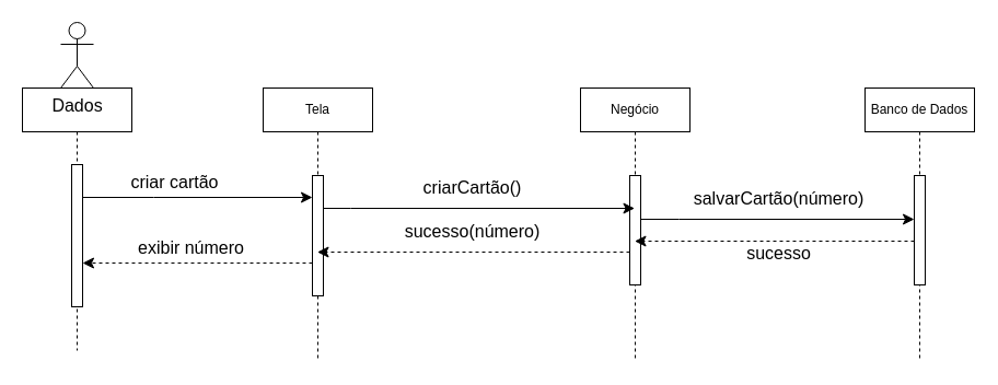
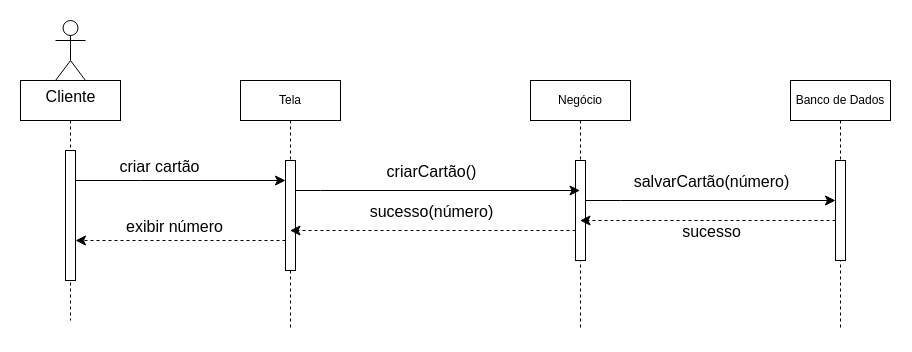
  <mxCell id="0" />
  <mxCell id="1" parent="0" />
  <mxCell id="2" value="" style="shape=umlLifeline;perimeter=lifelinePerimeter;whiteSpace=wrap;html=1;container=0;dropTarget=0;collapsible=0;recursiveResize=0;outlineConnect=0;portConstraint=eastwest;newEdgeStyle={&quot;edgeStyle&quot;:&quot;elbowEdgeStyle&quot;,&quot;elbow&quot;:&quot;vertical&quot;,&quot;curved&quot;:0,&quot;rounded&quot;:0};" vertex="1" parent="1"><mxGeometry x="20" y="80" width="100" height="240" as="geometry" /></mxCell>
  <mxCell id="3" value="" style="html=1;points=[];perimeter=orthogonalPerimeter;outlineConnect=0;targetShapes=umlLifeline;portConstraint=eastwest;newEdgeStyle={&quot;edgeStyle&quot;:&quot;elbowEdgeStyle&quot;,&quot;elbow&quot;:&quot;vertical&quot;,&quot;curved&quot;:0,&quot;rounded&quot;:0};" vertex="1" parent="2"><mxGeometry x="45" y="70" width="10" height="130" as="geometry" /></mxCell>
  <mxCell id="4" value="Tela" style="shape=umlLifeline;perimeter=lifelinePerimeter;whiteSpace=wrap;html=1;container=0;dropTarget=0;collapsible=0;recursiveResize=0;outlineConnect=0;portConstraint=eastwest;newEdgeStyle={&quot;edgeStyle&quot;:&quot;elbowEdgeStyle&quot;,&quot;elbow&quot;:&quot;vertical&quot;,&quot;curved&quot;:0,&quot;rounded&quot;:0};" vertex="1" parent="1"><mxGeometry x="240" y="80" width="100" height="250" as="geometry" /></mxCell>
  <mxCell id="5" value="" style="html=1;points=[];perimeter=orthogonalPerimeter;outlineConnect=0;targetShapes=umlLifeline;portConstraint=eastwest;newEdgeStyle={&quot;edgeStyle&quot;:&quot;elbowEdgeStyle&quot;,&quot;elbow&quot;:&quot;vertical&quot;,&quot;curved&quot;:0,&quot;rounded&quot;:0};" vertex="1" parent="4"><mxGeometry x="45" y="80" width="10" height="110" as="geometry" /></mxCell>
- <mxCell id="6" value="Dados" style="shape=umlActor;verticalLabelPosition=bottom;verticalAlign=top;html=1;outlineConnect=0;fontSize=16;" vertex="1" parent="1"><mxGeometry x="55" y="20" width="30" height="60" as="geometry" /></mxCell>
+ <mxCell id="6" value="Cliente" style="shape=umlActor;verticalLabelPosition=bottom;verticalAlign=top;html=1;outlineConnect=0;fontSize=16;" vertex="1" parent="1"><mxGeometry x="55" y="20" width="30" height="60" as="geometry" /></mxCell>
  <mxCell id="7" value="" style="edgeStyle=elbowEdgeStyle;curved=0;rounded=0;orthogonalLoop=1;jettySize=auto;html=1;elbow=vertical;fontSize=12;startSize=8;endSize=8;" edge="1" parent="1" source="3" target="5"><mxGeometry relative="1" as="geometry"><Array as="points"><mxPoint x="140" y="180" /><mxPoint x="120" y="190" /></Array></mxGeometry></mxCell>
  <mxCell id="8" value="criar cartão" style="edgeLabel;html=1;align=center;verticalAlign=middle;resizable=0;points=[];fontSize=16;" vertex="1" connectable="0" parent="7"><mxGeometry x="-0.383" y="2" relative="1" as="geometry"><mxPoint x="18" y="-13" as="offset" /></mxGeometry></mxCell>
  <mxCell id="9" value="Negócio" style="shape=umlLifeline;perimeter=lifelinePerimeter;whiteSpace=wrap;html=1;container=0;dropTarget=0;collapsible=0;recursiveResize=0;outlineConnect=0;portConstraint=eastwest;newEdgeStyle={&quot;edgeStyle&quot;:&quot;elbowEdgeStyle&quot;,&quot;elbow&quot;:&quot;vertical&quot;,&quot;curved&quot;:0,&quot;rounded&quot;:0};" vertex="1" parent="1"><mxGeometry x="530" y="80" width="100" height="250" as="geometry" /></mxCell>
  <mxCell id="10" value="" style="html=1;points=[];perimeter=orthogonalPerimeter;outlineConnect=0;targetShapes=umlLifeline;portConstraint=eastwest;newEdgeStyle={&quot;edgeStyle&quot;:&quot;elbowEdgeStyle&quot;,&quot;elbow&quot;:&quot;vertical&quot;,&quot;curved&quot;:0,&quot;rounded&quot;:0};" vertex="1" parent="9"><mxGeometry x="45" y="80" width="10" height="100" as="geometry" /></mxCell>
  <mxCell id="11" value="Banco de Dados" style="shape=umlLifeline;perimeter=lifelinePerimeter;whiteSpace=wrap;html=1;container=0;dropTarget=0;collapsible=0;recursiveResize=0;outlineConnect=0;portConstraint=eastwest;newEdgeStyle={&quot;edgeStyle&quot;:&quot;elbowEdgeStyle&quot;,&quot;elbow&quot;:&quot;vertical&quot;,&quot;curved&quot;:0,&quot;rounded&quot;:0};" vertex="1" parent="1"><mxGeometry x="790" y="80" width="100" height="250" as="geometry" /></mxCell>
  <mxCell id="12" value="" style="html=1;points=[];perimeter=orthogonalPerimeter;outlineConnect=0;targetShapes=umlLifeline;portConstraint=eastwest;newEdgeStyle={&quot;edgeStyle&quot;:&quot;elbowEdgeStyle&quot;,&quot;elbow&quot;:&quot;vertical&quot;,&quot;curved&quot;:0,&quot;rounded&quot;:0};" vertex="1" parent="11"><mxGeometry x="45" y="80" width="10" height="100" as="geometry" /></mxCell>
  <mxCell id="13" value="" style="edgeStyle=elbowEdgeStyle;curved=0;rounded=0;orthogonalLoop=1;jettySize=auto;html=1;elbow=horizontal;fontSize=12;startSize=8;endSize=8;" edge="1" parent="1" target="9"><mxGeometry relative="1" as="geometry"><mxPoint x="295" y="190" as="sourcePoint" /><mxPoint x="465" y="190" as="targetPoint" /><Array as="points"><mxPoint x="320" y="190" /><mxPoint x="270" y="190" /></Array></mxGeometry></mxCell>
  <mxCell id="14" value="criarCartão()" style="edgeLabel;html=1;align=center;verticalAlign=middle;resizable=0;points=[];fontSize=16;" vertex="1" connectable="0" parent="13"><mxGeometry x="-0.472" relative="1" as="geometry"><mxPoint x="60" y="-20" as="offset" /></mxGeometry></mxCell>
  <mxCell id="15" value="" style="edgeStyle=elbowEdgeStyle;curved=0;rounded=0;orthogonalLoop=1;jettySize=auto;html=1;elbow=vertical;fontSize=12;startSize=8;endSize=8;dashed=1;" edge="1" parent="1" source="12" target="9"><mxGeometry relative="1" as="geometry"><Array as="points"><mxPoint x="640" y="220" /><mxPoint x="600" y="230" /></Array></mxGeometry></mxCell>
  <mxCell id="16" value="sucesso" style="edgeLabel;html=1;align=center;verticalAlign=middle;resizable=0;points=[];fontSize=16;" vertex="1" connectable="0" parent="15"><mxGeometry x="-0.042" y="-3" relative="1" as="geometry"><mxPoint x="-3" y="13" as="offset" /></mxGeometry></mxCell>
  <mxCell id="17" value="" style="edgeStyle=elbowEdgeStyle;curved=0;rounded=0;orthogonalLoop=1;jettySize=auto;html=1;elbow=vertical;fontSize=12;startSize=8;endSize=8;dashed=1;" edge="1" parent="1" target="4"><mxGeometry relative="1" as="geometry"><mxPoint x="575" y="230" as="sourcePoint" /><mxPoint x="450" y="230" as="targetPoint" /></mxGeometry></mxCell>
  <mxCell id="18" value="sucesso(número)" style="edgeLabel;html=1;align=center;verticalAlign=middle;resizable=0;points=[];fontSize=16;" vertex="1" connectable="0" parent="17"><mxGeometry x="0.296" y="3" relative="1" as="geometry"><mxPoint x="40" y="-23" as="offset" /></mxGeometry></mxCell>
  <mxCell id="19" value="" style="edgeStyle=elbowEdgeStyle;curved=0;rounded=0;orthogonalLoop=1;jettySize=auto;html=1;elbow=horizontal;fontSize=12;startSize=8;endSize=8;dashed=1;" edge="1" parent="1" source="5" target="3"><mxGeometry relative="1" as="geometry"><Array as="points"><mxPoint x="250" y="240" /><mxPoint x="140" y="260" /></Array></mxGeometry></mxCell>
  <mxCell id="20" value="exibir número" style="edgeLabel;html=1;align=center;verticalAlign=middle;resizable=0;points=[];fontSize=16;" vertex="1" connectable="0" parent="19"><mxGeometry x="0.267" y="-1" relative="1" as="geometry"><mxPoint x="21" y="-14" as="offset" /></mxGeometry></mxCell>
  <mxCell id="21" value="" style="edgeStyle=elbowEdgeStyle;curved=0;rounded=0;orthogonalLoop=1;jettySize=auto;html=1;elbow=vertical;fontSize=12;startSize=8;endSize=8;" edge="1" parent="1" source="10" target="12"><mxGeometry relative="1" as="geometry"><Array as="points"><mxPoint x="620" y="200" /><mxPoint x="680" y="180" /><mxPoint x="590" y="190" /></Array></mxGeometry></mxCell>
  <mxCell id="22" value="salvarCartão(número)" style="edgeLabel;html=1;align=center;verticalAlign=middle;resizable=0;points=[];fontSize=16;" vertex="1" connectable="0" parent="21"><mxGeometry x="-0.531" y="2" relative="1" as="geometry"><mxPoint x="66" y="-18" as="offset" /></mxGeometry></mxCell>
